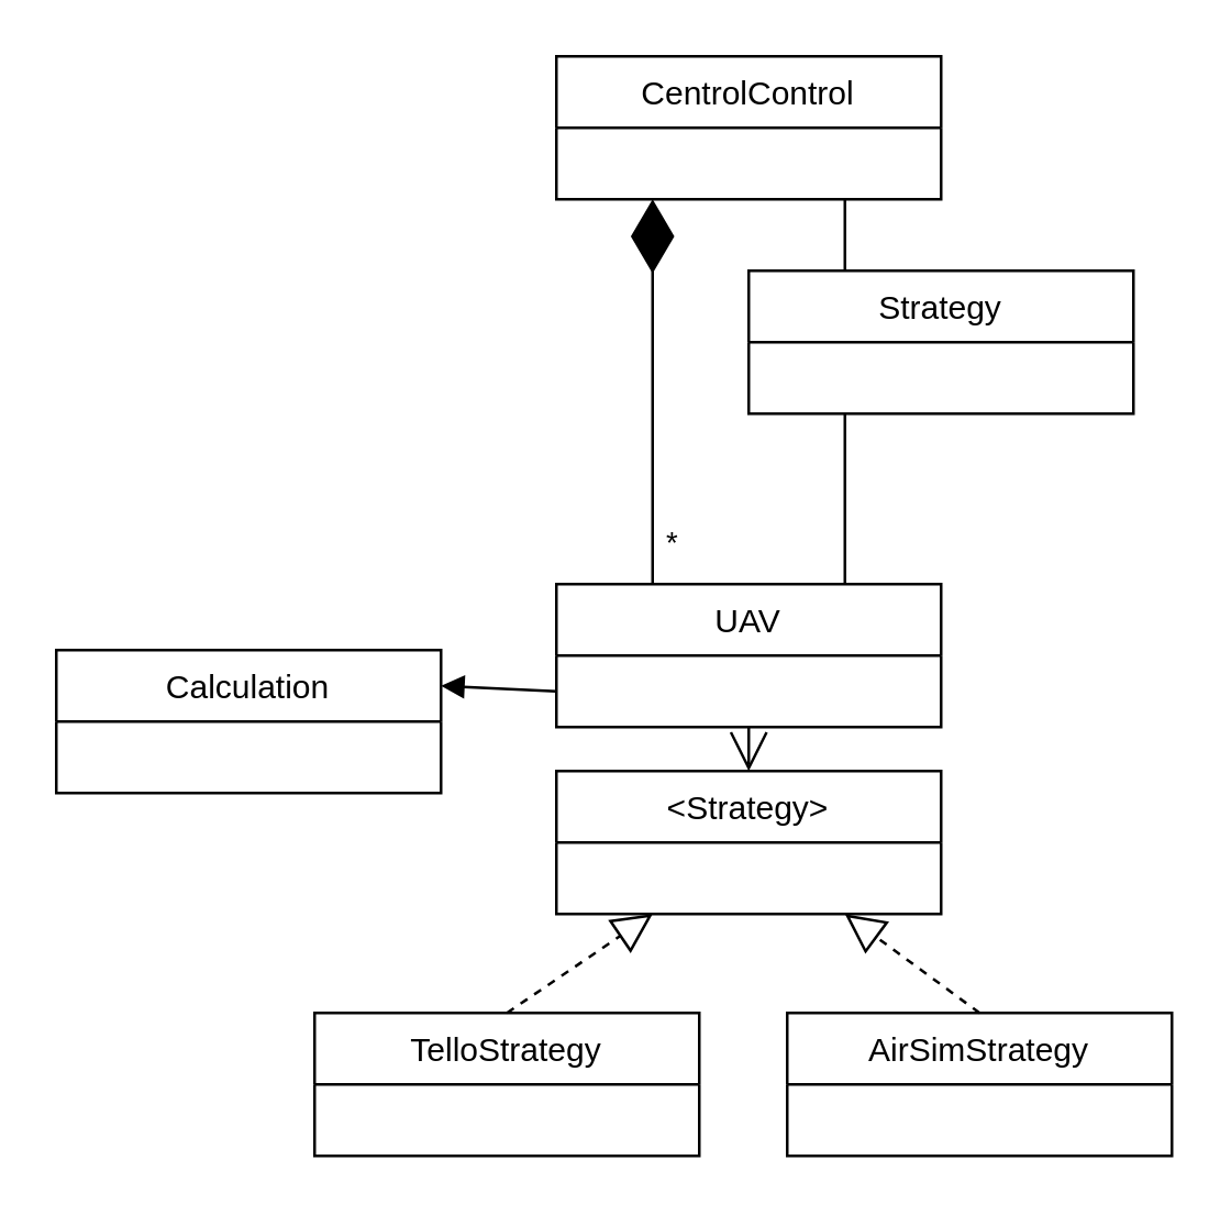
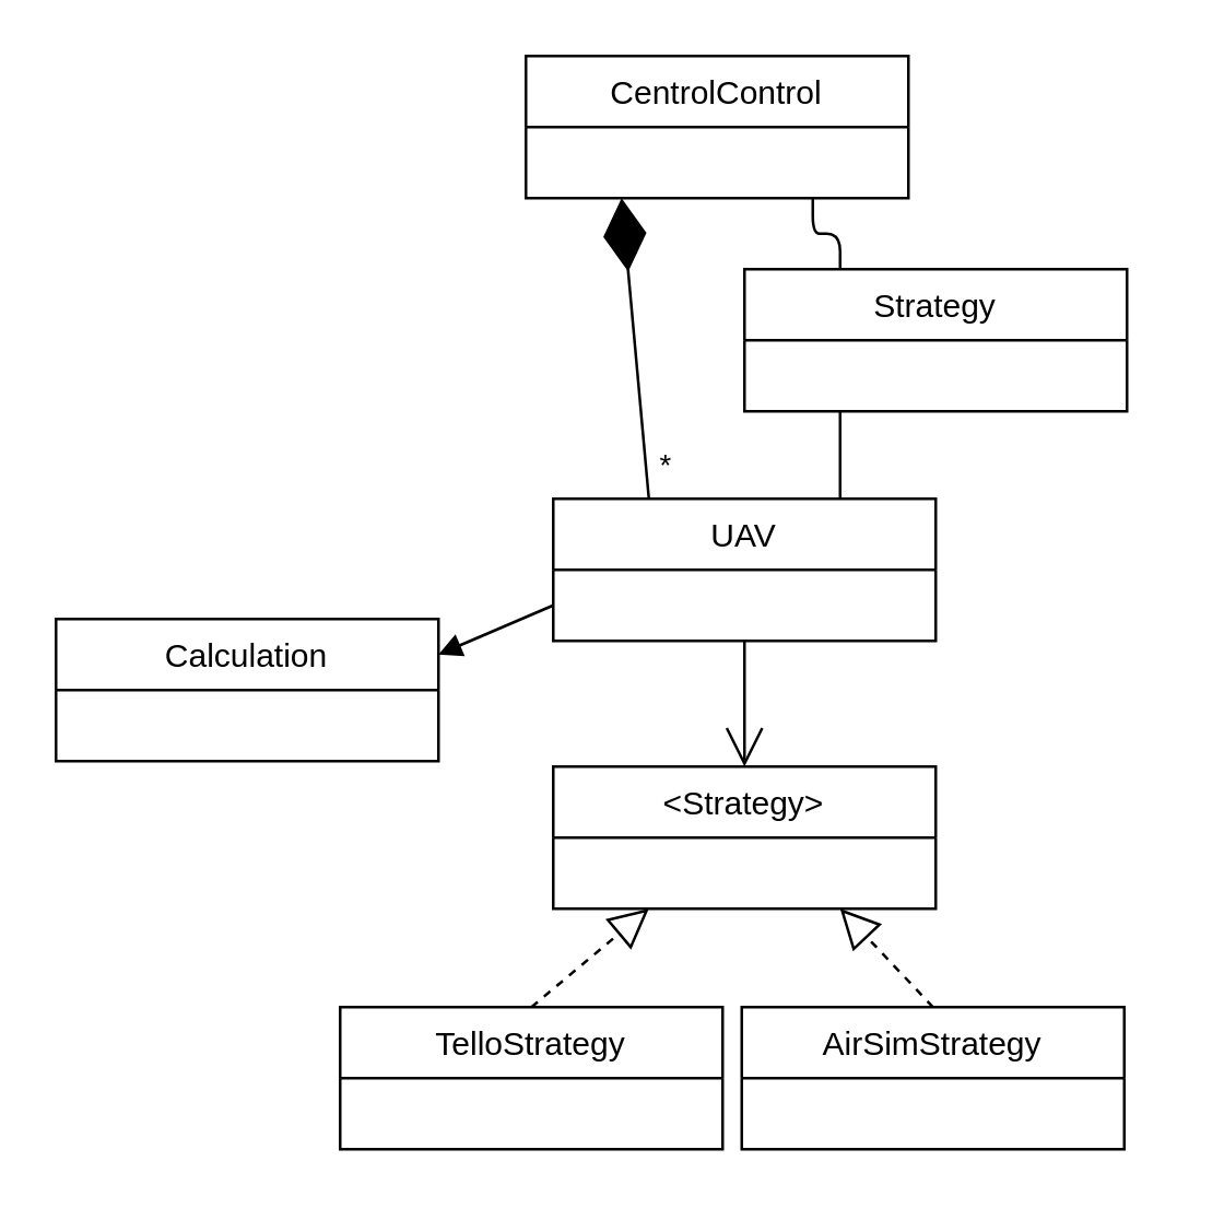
  <mxCell id="0" />
  <mxCell id="1" parent="0" />
- <mxCell id="2" value="CentrolControl" style="swimlane;fontStyle=0;childLayout=stackLayout;horizontal=1;startSize=26;fillColor=none;horizontalStack=0;resizeParent=1;resizeParentMax=0;resizeLast=0;collapsible=1;marginBottom=0;" parent="1" vertex="1"><mxGeometry x="202" y="20" width="140" height="52" as="geometry" /></mxCell>
+ <mxCell id="2" value="CentrolControl" style="swimlane;fontStyle=0;childLayout=stackLayout;horizontal=1;startSize=26;fillColor=none;horizontalStack=0;resizeParent=1;resizeParentMax=0;resizeLast=0;collapsible=1;marginBottom=0;" parent="1" vertex="1"><mxGeometry x="192" y="20" width="140" height="52" as="geometry" /></mxCell>
  <mxCell id="3" value="Strategy" style="swimlane;fontStyle=0;childLayout=stackLayout;horizontal=1;startSize=26;fillColor=none;horizontalStack=0;resizeParent=1;resizeParentMax=0;resizeLast=0;collapsible=1;marginBottom=0;" parent="1" vertex="1"><mxGeometry x="272" y="98" width="140" height="52" as="geometry" /></mxCell>
- <mxCell id="4" value="UAV" style="swimlane;fontStyle=0;childLayout=stackLayout;horizontal=1;startSize=26;fillColor=none;horizontalStack=0;resizeParent=1;resizeParentMax=0;resizeLast=0;collapsible=1;marginBottom=0;" parent="1" vertex="1"><mxGeometry x="202" y="212" width="140" height="52" as="geometry" /></mxCell>
- <mxCell id="5" value="Calculation" style="swimlane;fontStyle=0;childLayout=stackLayout;horizontal=1;startSize=26;fillColor=none;horizontalStack=0;resizeParent=1;resizeParentMax=0;resizeLast=0;collapsible=1;marginBottom=0;" parent="1" vertex="1"><mxGeometry x="20" y="236" width="140" height="52" as="geometry" /></mxCell>
+ <mxCell id="4" value="UAV" style="swimlane;fontStyle=0;childLayout=stackLayout;horizontal=1;startSize=26;fillColor=none;horizontalStack=0;resizeParent=1;resizeParentMax=0;resizeLast=0;collapsible=1;marginBottom=0;" parent="1" vertex="1"><mxGeometry x="202" y="182" width="140" height="52" as="geometry" /></mxCell>
+ <mxCell id="5" value="Calculation" style="swimlane;fontStyle=0;childLayout=stackLayout;horizontal=1;startSize=26;fillColor=none;horizontalStack=0;resizeParent=1;resizeParentMax=0;resizeLast=0;collapsible=1;marginBottom=0;" parent="1" vertex="1"><mxGeometry x="20" y="226" width="140" height="52" as="geometry" /></mxCell>
  <mxCell id="6" value="&lt;Strategy&gt;" style="swimlane;fontStyle=0;childLayout=stackLayout;horizontal=1;startSize=26;fillColor=none;horizontalStack=0;resizeParent=1;resizeParentMax=0;resizeLast=0;collapsible=1;marginBottom=0;" parent="1" vertex="1"><mxGeometry x="202" y="280" width="140" height="52" as="geometry" /></mxCell>
- <mxCell id="7" value="TelloStrategy" style="swimlane;fontStyle=0;childLayout=stackLayout;horizontal=1;startSize=26;fillColor=none;horizontalStack=0;resizeParent=1;resizeParentMax=0;resizeLast=0;collapsible=1;marginBottom=0;" parent="1" vertex="1"><mxGeometry x="114" y="368" width="140" height="52" as="geometry" /></mxCell>
- <mxCell id="8" value="AirSimStrategy" style="swimlane;fontStyle=0;childLayout=stackLayout;horizontal=1;startSize=26;fillColor=none;horizontalStack=0;resizeParent=1;resizeParentMax=0;resizeLast=0;collapsible=1;marginBottom=0;" parent="1" vertex="1"><mxGeometry x="286" y="368" width="140" height="52" as="geometry" /></mxCell>
+ <mxCell id="7" value="TelloStrategy" style="swimlane;fontStyle=0;childLayout=stackLayout;horizontal=1;startSize=26;fillColor=none;horizontalStack=0;resizeParent=1;resizeParentMax=0;resizeLast=0;collapsible=1;marginBottom=0;" parent="1" vertex="1"><mxGeometry x="124" y="368" width="140" height="52" as="geometry" /></mxCell>
+ <mxCell id="8" value="AirSimStrategy" style="swimlane;fontStyle=0;childLayout=stackLayout;horizontal=1;startSize=26;fillColor=none;horizontalStack=0;resizeParent=1;resizeParentMax=0;resizeLast=0;collapsible=1;marginBottom=0;" parent="1" vertex="1"><mxGeometry x="271" y="368" width="140" height="52" as="geometry" /></mxCell>
  <mxCell id="9" value="" style="endArrow=diamondThin;endFill=1;endSize=24;html=1;entryX=0.25;entryY=1;entryDx=0;entryDy=0;exitX=0.25;exitY=0;exitDx=0;exitDy=0;" parent="1" source="4" target="2" edge="1"><mxGeometry width="160" relative="1" as="geometry"><mxPoint x="458" y="136" as="sourcePoint" /><mxPoint x="618" y="136" as="targetPoint" /></mxGeometry></mxCell>
  <mxCell id="10" value="*" style="edgeLabel;html=1;align=center;verticalAlign=middle;resizable=0;points=[];" parent="9" vertex="1" connectable="0"><mxGeometry x="-0.818" y="1" relative="1" as="geometry"><mxPoint x="7" y="-3" as="offset" /></mxGeometry></mxCell>
  <mxCell id="11" value="" style="endArrow=none;html=1;edgeStyle=orthogonalEdgeStyle;strokeColor=#000000;exitX=0.25;exitY=0;exitDx=0;exitDy=0;entryX=0.75;entryY=1;entryDx=0;entryDy=0;" parent="1" source="3" target="2" edge="1"><mxGeometry relative="1" as="geometry"><mxPoint x="428" y="216" as="sourcePoint" /><mxPoint x="588" y="216" as="targetPoint" /></mxGeometry></mxCell>
  <mxCell id="12" value="" style="endArrow=none;html=1;edgeStyle=orthogonalEdgeStyle;strokeColor=#000000;exitX=0.75;exitY=0;exitDx=0;exitDy=0;entryX=0.25;entryY=1;entryDx=0;entryDy=0;" parent="1" source="4" target="3" edge="1"><mxGeometry relative="1" as="geometry"><mxPoint x="438" y="226" as="sourcePoint" /><mxPoint x="598" y="226" as="targetPoint" /></mxGeometry></mxCell>
  <mxCell id="13" value="" style="endArrow=block;dashed=1;endFill=0;endSize=12;html=1;strokeColor=#000000;exitX=0.5;exitY=0;exitDx=0;exitDy=0;entryX=0.25;entryY=1;entryDx=0;entryDy=0;" parent="1" source="7" target="6" edge="1"><mxGeometry width="160" relative="1" as="geometry"><mxPoint x="249" y="380" as="sourcePoint" /><mxPoint x="221" y="332" as="targetPoint" /></mxGeometry></mxCell>
  <mxCell id="14" value="" style="endArrow=block;dashed=1;endFill=0;endSize=12;html=1;strokeColor=#000000;exitX=0.5;exitY=0;exitDx=0;exitDy=0;entryX=0.75;entryY=1;entryDx=0;entryDy=0;" parent="1" source="8" target="6" edge="1"><mxGeometry width="160" relative="1" as="geometry"><mxPoint x="259" y="390" as="sourcePoint" /><mxPoint x="310" y="332" as="targetPoint" /></mxGeometry></mxCell>
  <mxCell id="15" value="" style="endArrow=block;endFill=1;html=1;align=left;verticalAlign=top;exitX=0;exitY=0.75;exitDx=0;exitDy=0;entryX=1;entryY=0.25;entryDx=0;entryDy=0;rounded=0;" parent="1" source="4" target="5" edge="1"><mxGeometry x="-1" relative="1" as="geometry"><mxPoint x="212" y="189" as="sourcePoint" /><mxPoint x="198" y="69" as="targetPoint" /></mxGeometry></mxCell>
  <mxCell id="16" value="" style="endArrow=open;endFill=1;endSize=12;html=1;strokeColor=#000000;exitX=0.5;exitY=1;exitDx=0;exitDy=0;entryX=0.5;entryY=0;entryDx=0;entryDy=0;" parent="1" source="4" target="6" edge="1"><mxGeometry width="160" relative="1" as="geometry"><mxPoint x="188" y="318" as="sourcePoint" /><mxPoint x="323" y="322" as="targetPoint" /></mxGeometry></mxCell>
